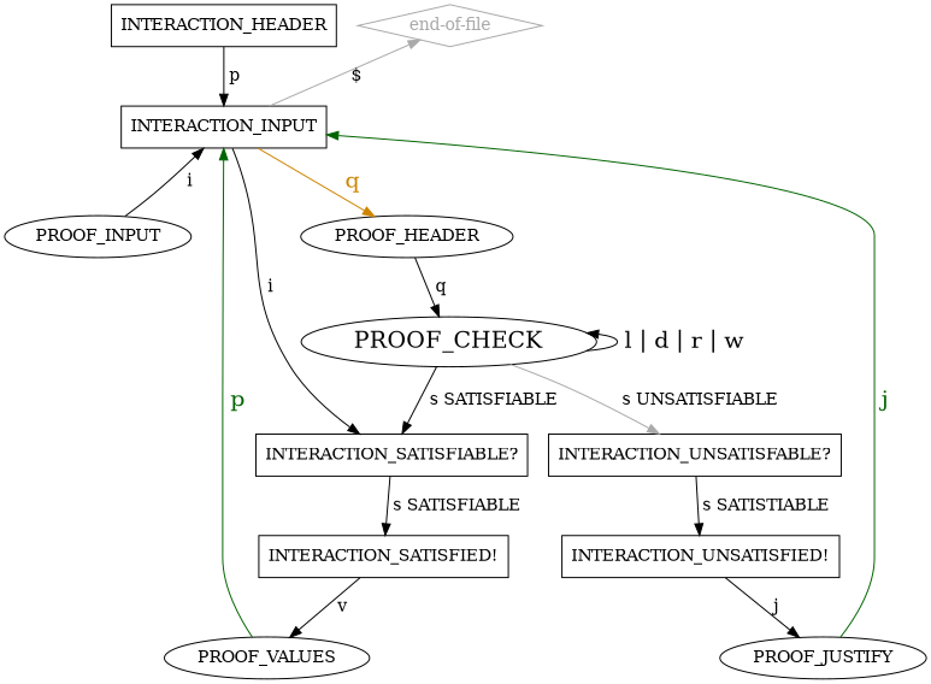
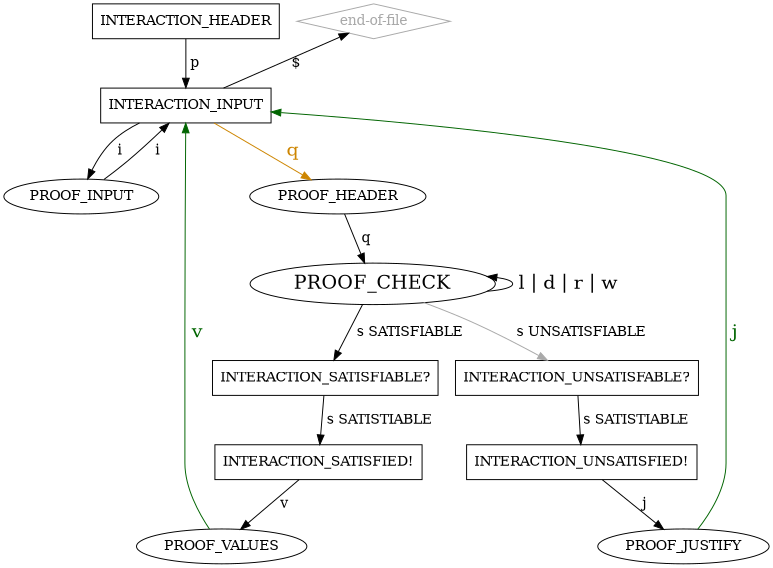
  digraph {
    node [shape=box]
    INTERACTION_HEADER
    INTERACTION_INPUT
    PROOF_INPUT [shape=""]
    n4 [label=PROOF_HEADER shape=""]
    "end-of-file" [color=darkgray fontcolor=darkgray shape=diamond]
    PROOF_CHECK [fontsize=20 shape=""]
    n7 [label="INTERACTION_SATISFIABLE?"]
    n8 [label="INTERACTION_UNSATISFABLE?"]
    n9 [label="INTERACTION_SATISFIED!"]
    n10 [label="INTERACTION_UNSATISFIED!"]
    PROOF_VALUES [shape=""]
    PROOF_JUSTIFY [shape=""]
    INTERACTION_HEADER -> INTERACTION_INPUT [label=" p " weight=2]
-   INTERACTION_INPUT -> n7 [label=" i " weight=2]
+   INTERACTION_INPUT -> PROOF_INPUT [label=" i " weight=2]
    INTERACTION_INPUT -> n4 [color=orange3 fontcolor=orange3 fontsize=20 label=" q " weight=2]
    PROOF_INPUT -> INTERACTION_INPUT [label=" i " weight=3]
    n4 -> PROOF_CHECK [label=" q "]
-   "end-of-file" -> INTERACTION_INPUT [color=darkgray dir=back label="$    "]
+   "end-of-file" -> INTERACTION_INPUT [color=black dir=back label="$    "]
    PROOF_CHECK -> PROOF_CHECK [dir=back fontsize=20 label=" l | d | r | w "]
    PROOF_CHECK -> n7 [label=" s SATISFIABLE "]
    PROOF_CHECK -> n8 [color=darkgray label=" s UNSATISFIABLE "]
-   n7 -> n9 [label=" s SATISFIABLE "]
+   n7 -> n9 [label=" s SATISTIABLE "]
    n8 -> n10 [label=" s SATISTIABLE "]
    n9 -> PROOF_VALUES [label=" v "]
    n10 -> PROOF_JUSTIFY [label=" j "]
-   PROOF_VALUES -> INTERACTION_INPUT [color=darkgreen fontcolor=darkgreen fontsize=20 label=" p "]
+   PROOF_VALUES -> INTERACTION_INPUT [color=darkgreen fontcolor=darkgreen fontsize=20 label=" v "]
    PROOF_JUSTIFY -> INTERACTION_INPUT [color=darkgreen fontcolor=darkgreen fontsize=20 label=" j "]
  }
